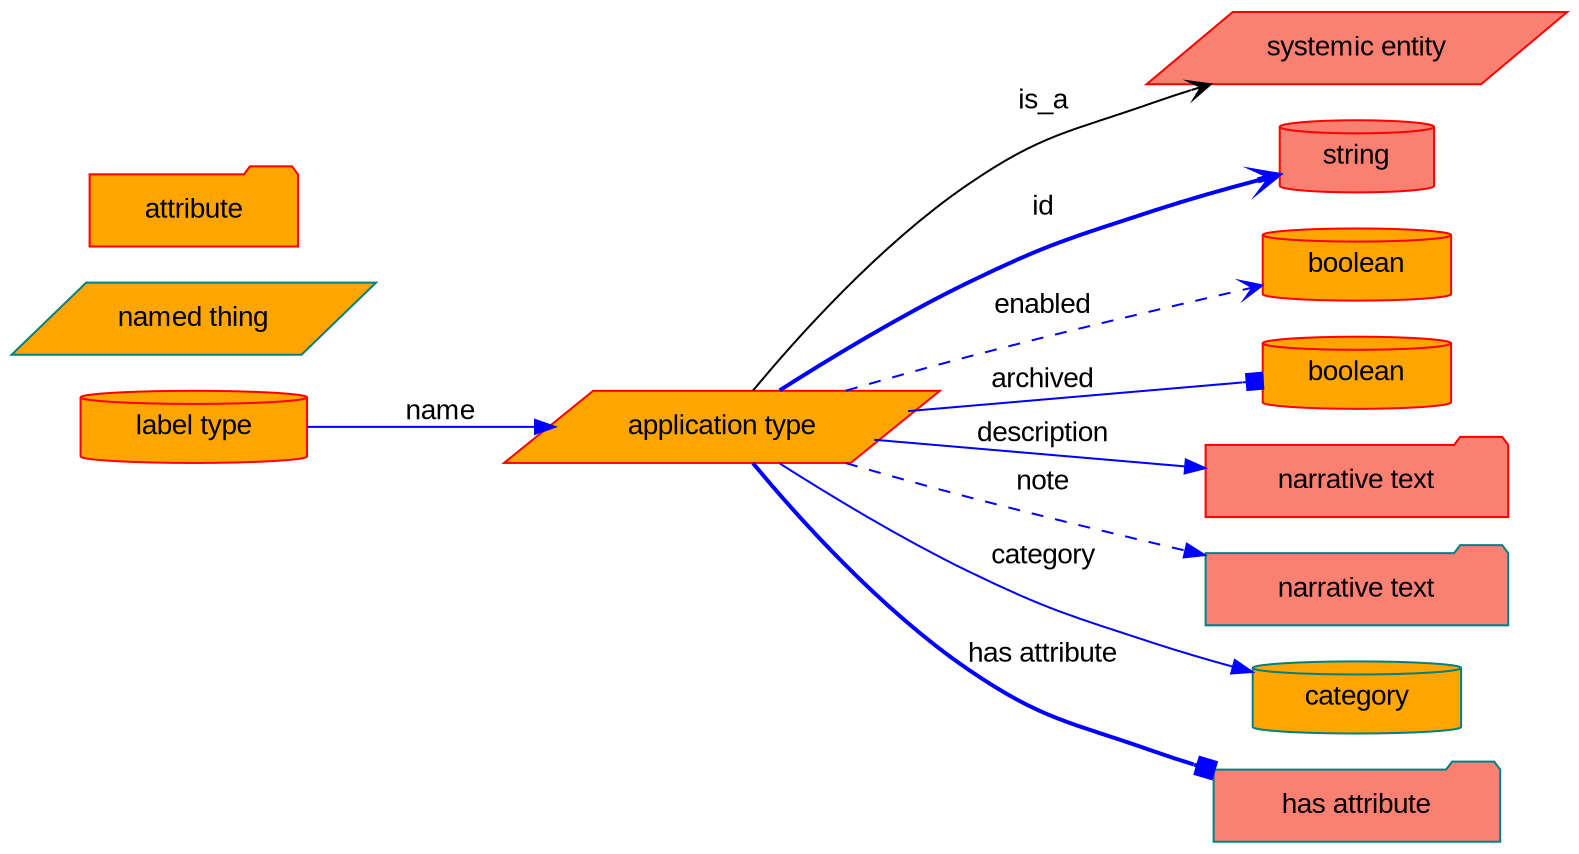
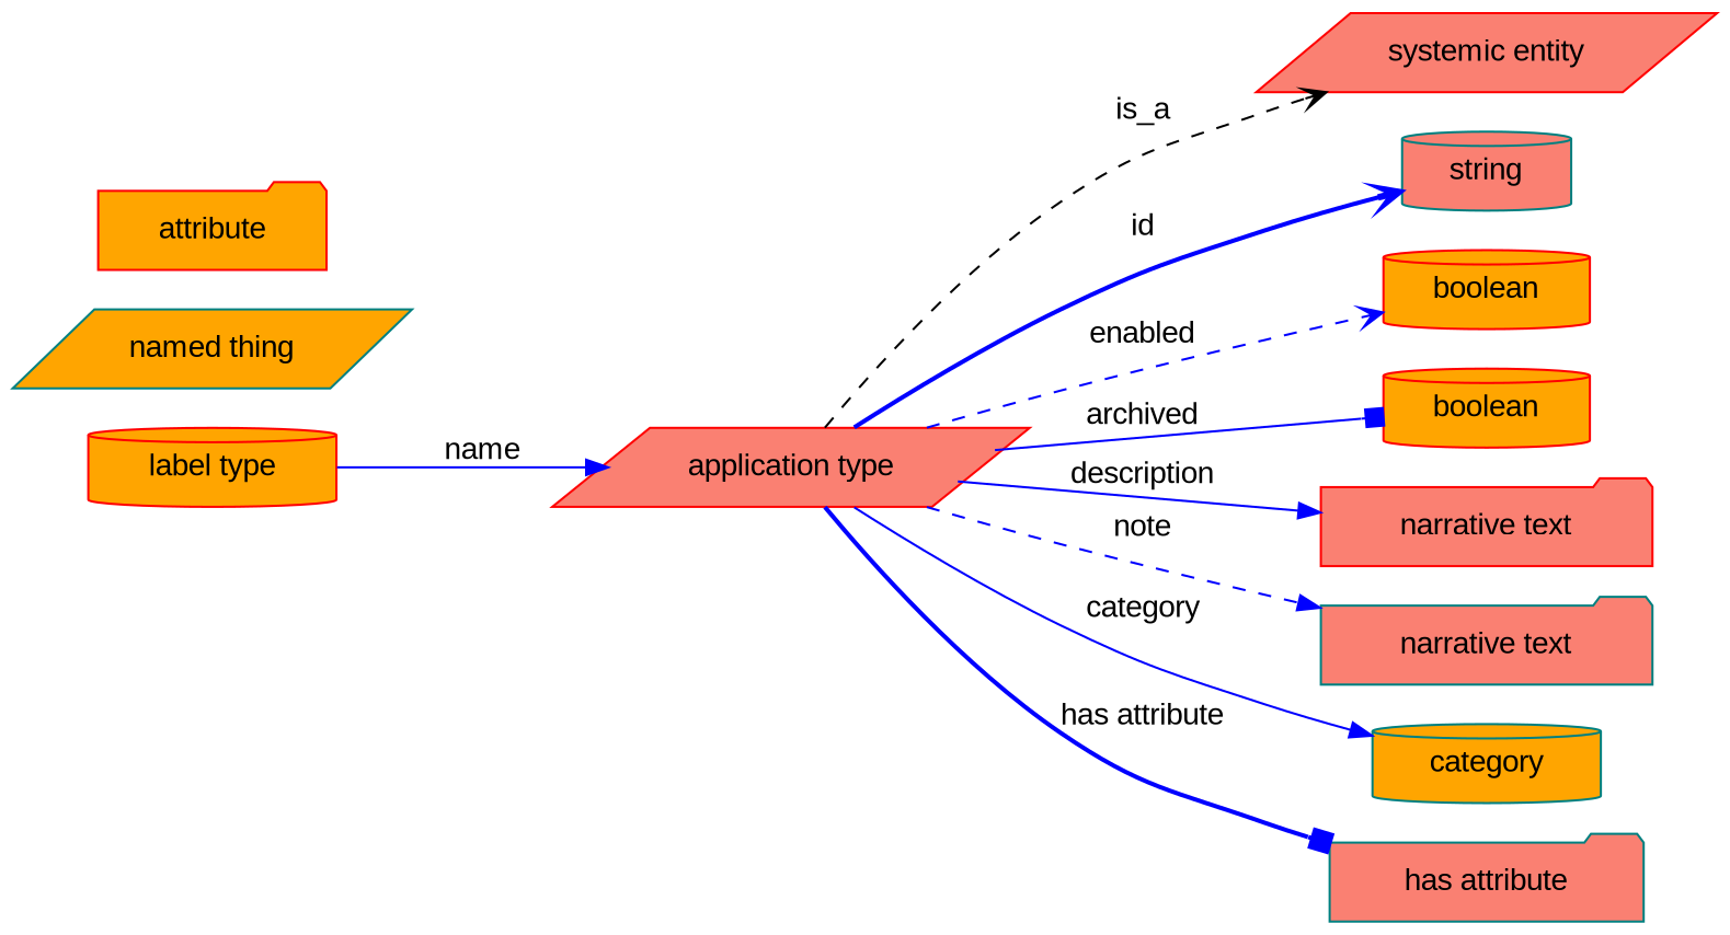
  digraph {
    fontname="Liberation Sans"
    rankdir=LR
    node [color=red fillcolor=salmon fontname="Liberation Sans" shape=cylinder style=filled]
    edge [arrowhead=normal fontname="Liberation Sans" style=solid color=blue]
-   n1 [fillcolor=orange height=0.5 label="application type" shape=parallelogram width=2.3831]
+   n1 [height=0.5 label="application type" shape=parallelogram width=2.3831]
    "systemic entity" [height=0.5 shape=parallelogram width=2.2929]
-   n3 [height=0.5 label=string width=1.0652]
+   n3 [color=teal height=0.5 label=string width=1.0652]
    n4 [fillcolor=orange height=0.5 label=boolean width=1.2999]
    n5 [fillcolor=orange height=0.5 label=boolean width=1.2999]
    n6 [height=0.5 label="narrative text" shape=folder width=2.0943]
    n7 [color=teal height=0.5 label="narrative text" shape=folder width=2.0943]
    category [color=teal fillcolor=orange height=0.5 width=1.4443]
    "has attribute" [color=teal height=0.5 shape=folder width=1.9859]
    n10 [fillcolor=orange height=0.5 label="label type" width=1.5707]
    n11 [color=teal fillcolor=orange height=0.5 label="named thing" shape=parallelogram width=1.9318]
    n12 [fillcolor=orange height=0.5 label=attribute shape=folder width=1.4443]
-   n1 -> "systemic entity" [arrowhead=vee label=is_a color=""]
+   n1 -> "systemic entity" [arrowhead=vee label=is_a style=dashed color=""]
    n1 -> n3 [arrowhead=vee label=id style=bold]
    n1 -> n4 [arrowhead=vee label=enabled style=dashed]
    n1 -> n5 [arrowhead=box label=archived]
    n1 -> n6 [label=description]
    n1 -> n7 [label=note style=dashed]
    n1 -> category [label=category]
    n1 -> "has attribute" [arrowhead=box label="has attribute" style=bold]
    n10 -> n1 [label=name]
  }
